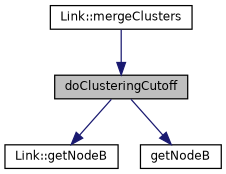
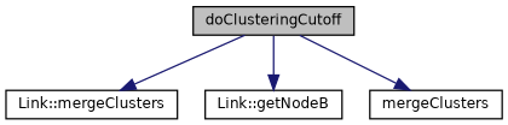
  digraph {
    rankdir=TB
    node [color=black fillcolor=white fontname=Helvetica fontsize=10 shape=record style=filled]
    edge [color=midnightblue fontname=Helvetica fontsize=10 labelfontname=Helvetica labelfontsize=10 style=solid]
    n1 [fillcolor=grey75 fontcolor=black height=0.2 label=doClusteringCutoff width=0.4]
    n2 [height=0.2 label="Link::mergeClusters" width=0.4]
    n3 [height=0.2 label="Link::getNodeB" width=0.4]
-   n4 [height=0.2 label=getNodeB width=0.4]
-   n2 -> n1
+   n4 [height=0.2 label=mergeClusters width=0.4]
+   n1 -> n2
    n1 -> n3
    n1 -> n4
  }
